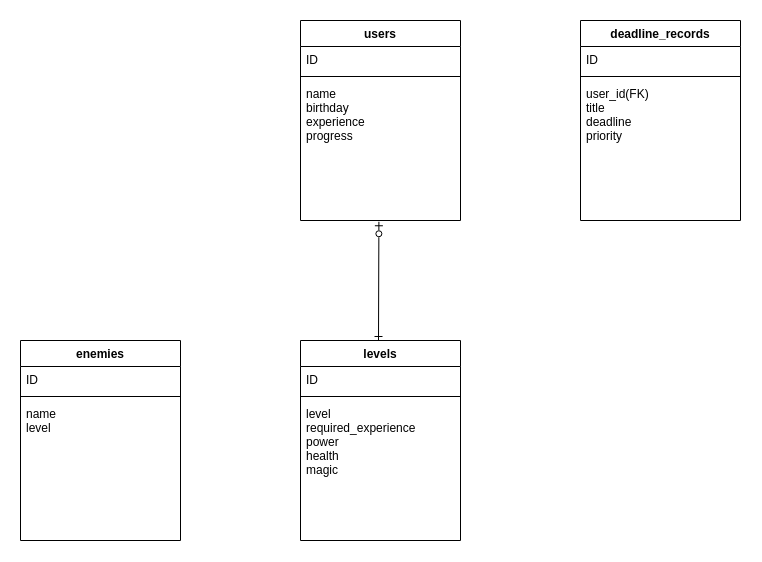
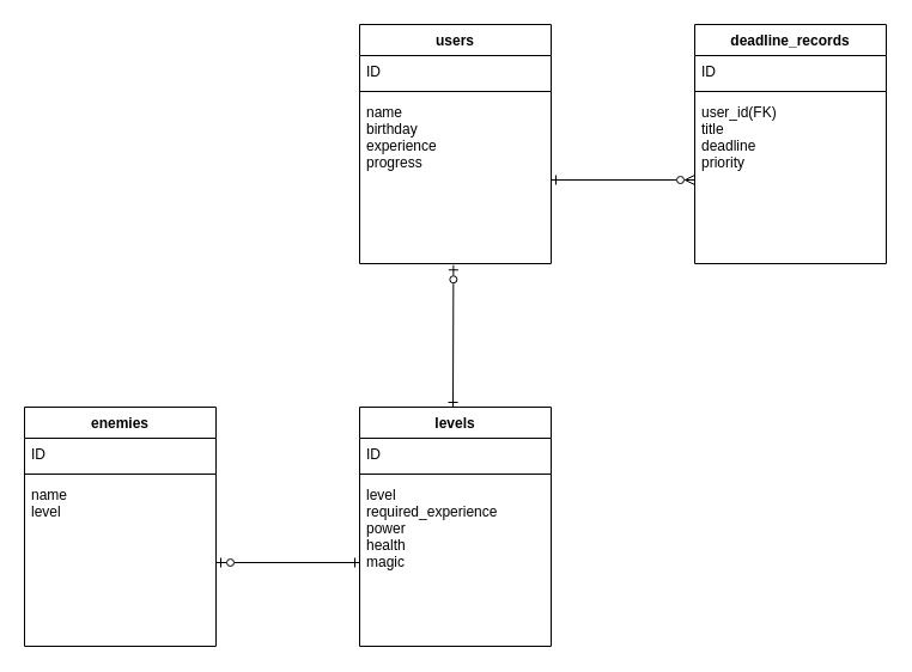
  <mxCell id="0" />
  <mxCell id="1" parent="0" />
  <mxCell id="2" value="users" style="swimlane;fontStyle=1;align=center;verticalAlign=top;childLayout=stackLayout;horizontal=1;startSize=26;horizontalStack=0;resizeParent=1;resizeParentMax=0;resizeLast=0;collapsible=1;marginBottom=0;" parent="1" vertex="1"><mxGeometry x="300" y="20" width="160" height="200" as="geometry" /></mxCell>
  <mxCell id="3" value="ID" style="text;strokeColor=none;fillColor=none;align=left;verticalAlign=top;spacingLeft=4;spacingRight=4;overflow=hidden;rotatable=0;points=[[0,0.5],[1,0.5]];portConstraint=eastwest;" parent="2" vertex="1"><mxGeometry y="26" width="160" height="26" as="geometry" /></mxCell>
  <mxCell id="4" value="" style="line;strokeWidth=1;fillColor=none;align=left;verticalAlign=middle;spacingTop=-1;spacingLeft=3;spacingRight=3;rotatable=0;labelPosition=right;points=[];portConstraint=eastwest;strokeColor=inherit;" parent="2" vertex="1"><mxGeometry y="52" width="160" height="8" as="geometry" /></mxCell>
  <mxCell id="5" value="name&#10;birthday&#10;experience&#10;progress" style="text;strokeColor=none;fillColor=none;align=left;verticalAlign=top;spacingLeft=4;spacingRight=4;overflow=hidden;rotatable=0;points=[[0,0.5],[1,0.5]];portConstraint=eastwest;" parent="2" vertex="1"><mxGeometry y="60" width="160" height="140" as="geometry" /></mxCell>
+ <mxCell id="6" value="Interface1" style="html=1;verticalAlign=bottom;labelBackgroundColor=none;startArrow=ERone;startFill=0;startSize=6;endArrow=ERzeroToMany;entryX=0;entryY=0.5;entryDx=0;entryDy=0;endFill=0;fontColor=none;noLabel=1;" parent="1" source="5" target="10" edge="1"><mxGeometry x="-1" y="3" relative="1" as="geometry"><mxPoint x="424" y="79" as="sourcePoint" /><mxPoint x="594" y="304" as="targetPoint" /></mxGeometry></mxCell>
  <mxCell id="7" value="deadline_records" style="swimlane;fontStyle=1;align=center;verticalAlign=top;childLayout=stackLayout;horizontal=1;startSize=26;horizontalStack=0;resizeParent=1;resizeParentMax=0;resizeLast=0;collapsible=1;marginBottom=0;" parent="1" vertex="1"><mxGeometry x="580" y="20" width="160" height="200" as="geometry" /></mxCell>
  <mxCell id="8" value="ID" style="text;strokeColor=none;fillColor=none;align=left;verticalAlign=top;spacingLeft=4;spacingRight=4;overflow=hidden;rotatable=0;points=[[0,0.5],[1,0.5]];portConstraint=eastwest;" parent="7" vertex="1"><mxGeometry y="26" width="160" height="26" as="geometry" /></mxCell>
  <mxCell id="9" value="" style="line;strokeWidth=1;fillColor=none;align=left;verticalAlign=middle;spacingTop=-1;spacingLeft=3;spacingRight=3;rotatable=0;labelPosition=right;points=[];portConstraint=eastwest;strokeColor=inherit;" parent="7" vertex="1"><mxGeometry y="52" width="160" height="8" as="geometry" /></mxCell>
  <mxCell id="10" value="user_id(FK)&#10;title&#10;deadline&#10;priority" style="text;strokeColor=none;fillColor=none;align=left;verticalAlign=top;spacingLeft=4;spacingRight=4;overflow=hidden;rotatable=0;points=[[0,0.5],[1,0.5]];portConstraint=eastwest;" parent="7" vertex="1"><mxGeometry y="60" width="160" height="140" as="geometry" /></mxCell>
  <mxCell id="11" value="levels" style="swimlane;fontStyle=1;align=center;verticalAlign=top;childLayout=stackLayout;horizontal=1;startSize=26;horizontalStack=0;resizeParent=1;resizeParentMax=0;resizeLast=0;collapsible=1;marginBottom=0;" parent="1" vertex="1"><mxGeometry x="300" y="340" width="160" height="200" as="geometry" /></mxCell>
  <mxCell id="12" value="ID" style="text;strokeColor=none;fillColor=none;align=left;verticalAlign=top;spacingLeft=4;spacingRight=4;overflow=hidden;rotatable=0;points=[[0,0.5],[1,0.5]];portConstraint=eastwest;" parent="11" vertex="1"><mxGeometry y="26" width="160" height="26" as="geometry" /></mxCell>
  <mxCell id="13" value="" style="line;strokeWidth=1;fillColor=none;align=left;verticalAlign=middle;spacingTop=-1;spacingLeft=3;spacingRight=3;rotatable=0;labelPosition=right;points=[];portConstraint=eastwest;strokeColor=inherit;" parent="11" vertex="1"><mxGeometry y="52" width="160" height="8" as="geometry" /></mxCell>
  <mxCell id="14" value="level&#10;required_experience&#10;power&#10;health&#10;magic" style="text;strokeColor=none;fillColor=none;align=left;verticalAlign=top;spacingLeft=4;spacingRight=4;overflow=hidden;rotatable=0;points=[[0,0.5],[1,0.5]];portConstraint=eastwest;" parent="11" vertex="1"><mxGeometry y="60" width="160" height="140" as="geometry" /></mxCell>
  <mxCell id="15" value="Interface1" style="html=1;verticalAlign=bottom;labelBackgroundColor=none;startArrow=ERone;startFill=0;startSize=6;endArrow=ERzeroToOne;endFill=0;fontColor=none;noLabel=1;entryX=0.49;entryY=1.009;entryDx=0;entryDy=0;entryPerimeter=0;" parent="1" target="5" edge="1"><mxGeometry x="-1" y="3" relative="1" as="geometry"><mxPoint x="378" y="340" as="sourcePoint" /><mxPoint x="294" y="139" as="targetPoint" /><Array as="points" /></mxGeometry></mxCell>
  <mxCell id="16" value="enemies" style="swimlane;fontStyle=1;align=center;verticalAlign=top;childLayout=stackLayout;horizontal=1;startSize=26;horizontalStack=0;resizeParent=1;resizeParentMax=0;resizeLast=0;collapsible=1;marginBottom=0;" parent="1" vertex="1"><mxGeometry x="20" y="340" width="160" height="200" as="geometry" /></mxCell>
  <mxCell id="17" value="ID" style="text;strokeColor=none;fillColor=none;align=left;verticalAlign=top;spacingLeft=4;spacingRight=4;overflow=hidden;rotatable=0;points=[[0,0.5],[1,0.5]];portConstraint=eastwest;" parent="16" vertex="1"><mxGeometry y="26" width="160" height="26" as="geometry" /></mxCell>
  <mxCell id="18" value="" style="line;strokeWidth=1;fillColor=none;align=left;verticalAlign=middle;spacingTop=-1;spacingLeft=3;spacingRight=3;rotatable=0;labelPosition=right;points=[];portConstraint=eastwest;strokeColor=inherit;" parent="16" vertex="1"><mxGeometry y="52" width="160" height="8" as="geometry" /></mxCell>
  <mxCell id="19" value="name&#10;level" style="text;strokeColor=none;fillColor=none;align=left;verticalAlign=top;spacingLeft=4;spacingRight=4;overflow=hidden;rotatable=0;points=[[0,0.5],[1,0.5]];portConstraint=eastwest;" parent="16" vertex="1"><mxGeometry y="60" width="160" height="140" as="geometry" /></mxCell>
+ <mxCell id="20" value="Interface1" style="html=1;verticalAlign=bottom;labelBackgroundColor=none;startArrow=ERzeroToOne;startFill=0;startSize=6;endArrow=ERone;endFill=0;fontColor=none;noLabel=1;entryX=0;entryY=0.5;entryDx=0;entryDy=0;exitX=1;exitY=0.5;exitDx=0;exitDy=0;" parent="1" source="19" target="14" edge="1"><mxGeometry x="-1" y="3" relative="1" as="geometry"><mxPoint x="221.6" y="499.37" as="sourcePoint" /><mxPoint x="220" y="380.63" as="targetPoint" /></mxGeometry></mxCell>
